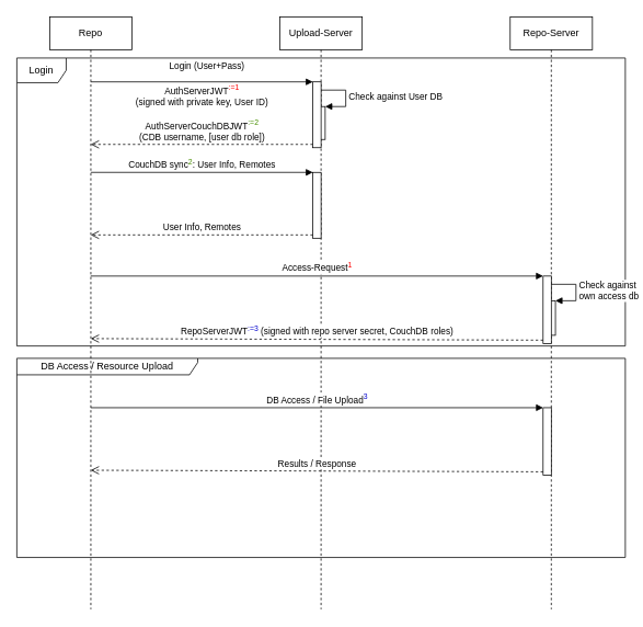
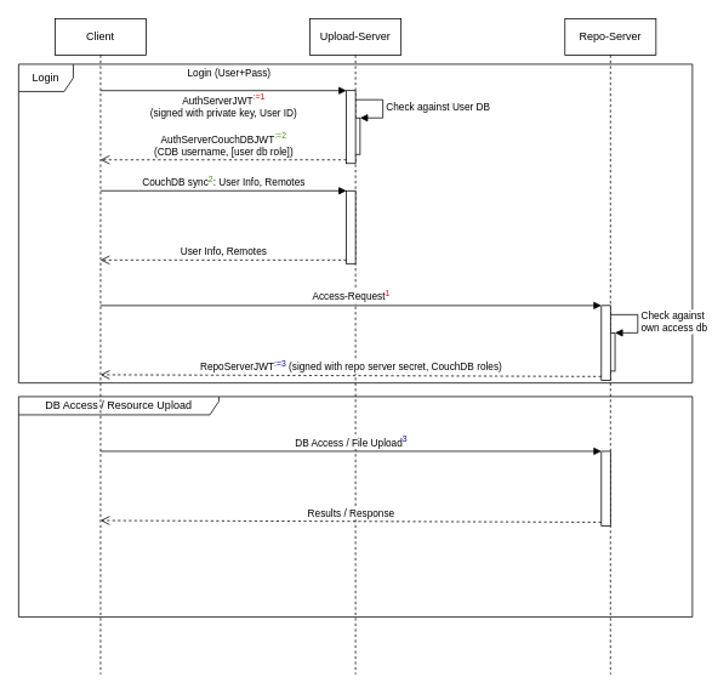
  <mxCell id="0" />
  <mxCell id="1" parent="0" />
  <mxCell id="2" value="Login" style="shape=umlFrame;whiteSpace=wrap;html=1;" parent="1" vertex="1"><mxGeometry y="70" width="740" height="350" as="geometry" x="20" /></mxCell>
  <mxCell id="3" value="DB Access / Resource Upload" style="shape=umlFrame;whiteSpace=wrap;html=1;width=220;height=20;" parent="1" vertex="1"><mxGeometry y="435" width="740" height="242" as="geometry" x="20" /></mxCell>
- <mxCell id="4" value="&lt;div&gt;Repo&lt;/div&gt;" style="shape=umlLifeline;perimeter=lifelinePerimeter;whiteSpace=wrap;html=1;container=1;collapsible=0;recursiveResize=0;outlineConnect=0;" parent="1" vertex="1"><mxGeometry x="60" y="20" width="100" height="720" as="geometry" /></mxCell>
+ <mxCell id="4" value="&lt;div&gt;Client&lt;/div&gt;" style="shape=umlLifeline;perimeter=lifelinePerimeter;whiteSpace=wrap;html=1;container=1;collapsible=0;recursiveResize=0;outlineConnect=0;" parent="1" vertex="1"><mxGeometry x="60" y="20" width="100" height="720" as="geometry" /></mxCell>
  <mxCell id="5" value="Upload-Server" style="shape=umlLifeline;perimeter=lifelinePerimeter;whiteSpace=wrap;html=1;container=1;collapsible=0;recursiveResize=0;outlineConnect=0;" parent="1" vertex="1"><mxGeometry x="340" y="20" width="100" height="720" as="geometry" /></mxCell>
  <mxCell id="6" value="" style="html=1;points=[];perimeter=orthogonalPerimeter;" parent="5" vertex="1"><mxGeometry x="45" y="109" width="10" height="40" as="geometry" /></mxCell>
  <mxCell id="7" value="Check against User DB" style="edgeStyle=orthogonalEdgeStyle;html=1;align=left;spacingLeft=2;endArrow=block;rounded=0;entryX=1;entryY=0;" parent="5" target="6" edge="1"><mxGeometry relative="1" as="geometry"><mxPoint x="50" y="89" as="sourcePoint" /><Array as="points"><mxPoint x="80" y="89" /></Array></mxGeometry></mxCell>
  <mxCell id="8" value="" style="html=1;points=[];perimeter=orthogonalPerimeter;" parent="5" vertex="1"><mxGeometry x="40" y="189" width="10" height="80" as="geometry" /></mxCell>
  <mxCell id="9" value="Repo-Server" style="shape=umlLifeline;perimeter=lifelinePerimeter;whiteSpace=wrap;html=1;container=1;collapsible=0;recursiveResize=0;outlineConnect=0;" parent="1" vertex="1"><mxGeometry x="620" y="20" width="100" height="720" as="geometry" /></mxCell>
  <mxCell id="10" value="" style="html=1;points=[];perimeter=orthogonalPerimeter;" parent="9" vertex="1"><mxGeometry x="45" y="345" width="10" height="42" as="geometry" /></mxCell>
  <mxCell id="11" value="" style="html=1;points=[];perimeter=orthogonalPerimeter;" parent="9" vertex="1"><mxGeometry x="40" y="315" width="10" height="82" as="geometry" /></mxCell>
  <mxCell id="12" value="&lt;div&gt;Check against &lt;br&gt;&lt;/div&gt;&lt;div&gt;own access db&lt;/div&gt;" style="edgeStyle=orthogonalEdgeStyle;html=1;align=left;spacingLeft=2;endArrow=block;rounded=0;entryX=1;entryY=0;" parent="9" target="10" edge="1"><mxGeometry relative="1" as="geometry"><mxPoint x="50" y="325" as="sourcePoint" /><Array as="points"><mxPoint x="80" y="325" /></Array></mxGeometry></mxCell>
  <mxCell id="13" value="" style="html=1;points=[];perimeter=orthogonalPerimeter;" parent="9" vertex="1"><mxGeometry x="40" y="475" width="10" height="82" as="geometry" /></mxCell>
  <mxCell id="14" value="" style="html=1;points=[];perimeter=orthogonalPerimeter;" parent="1" vertex="1"><mxGeometry x="380" y="99" width="10" height="80" as="geometry" /></mxCell>
  <mxCell id="15" value="Login (User+Pass)" style="html=1;verticalAlign=bottom;endArrow=block;entryX=0;entryY=0;" parent="1" target="14" edge="1"><mxGeometry x="0.039" y="10" relative="1" as="geometry"><mxPoint x="109.81" y="99" as="sourcePoint" /><mxPoint x="1" as="offset" /></mxGeometry></mxCell>
  <mxCell id="16" value="&lt;div&gt;AuthServerJWT&lt;font color=&quot;#FF0000&quot;&gt;&lt;sup&gt;:=1&lt;/sup&gt;&lt;/font&gt;&lt;/div&gt;&lt;div&gt;(signed with private key, User ID)&lt;/div&gt;&lt;div&gt;&lt;br&gt;&lt;/div&gt;&lt;div&gt;AuthServerCouchDBJWT&lt;font color=&quot;#488F00&quot;&gt;&lt;sup&gt;:=2&lt;/sup&gt;&lt;/font&gt;&lt;br&gt;&lt;/div&gt;&lt;div&gt;(CDB username, [user db role])&lt;br&gt;&lt;/div&gt;" style="html=1;verticalAlign=bottom;endArrow=open;dashed=1;endSize=8;exitX=0;exitY=0.95;" parent="1" source="14" edge="1"><mxGeometry relative="1" as="geometry"><mxPoint x="109.81" y="175" as="targetPoint" /></mxGeometry></mxCell>
  <mxCell id="17" value="Access-Request&lt;font color=&quot;#FF0000&quot;&gt;&lt;sup&gt;1&lt;/sup&gt;&lt;/font&gt;" style="html=1;verticalAlign=bottom;endArrow=block;entryX=0;entryY=0;" parent="1" target="11" edge="1"><mxGeometry relative="1" as="geometry"><mxPoint x="109.81" y="335" as="sourcePoint" /></mxGeometry></mxCell>
  <mxCell id="18" value="&lt;div&gt;RepoServerJWT&lt;font color=&quot;#0000CC&quot;&gt;&lt;sup&gt;:=3&lt;/sup&gt;&lt;/font&gt; (signed with repo server secret, CouchDB roles)&lt;/div&gt;" style="html=1;verticalAlign=bottom;endArrow=open;dashed=1;endSize=8;exitX=0;exitY=0.95;" parent="1" source="11" edge="1"><mxGeometry relative="1" as="geometry"><mxPoint x="109.81" y="411" as="targetPoint" /></mxGeometry></mxCell>
  <mxCell id="19" value="DB Access / File Upload&lt;font color=&quot;#0000CC&quot;&gt;&lt;sup&gt;3&lt;/sup&gt;&lt;/font&gt;" style="html=1;verticalAlign=bottom;endArrow=block;entryX=0;entryY=0;" parent="1" target="13" edge="1"><mxGeometry relative="1" as="geometry"><mxPoint x="109.81" y="495" as="sourcePoint" /></mxGeometry></mxCell>
  <mxCell id="20" value="Results / Response" style="html=1;verticalAlign=bottom;endArrow=open;dashed=1;endSize=8;exitX=0;exitY=0.95;" parent="1" source="13" edge="1"><mxGeometry relative="1" as="geometry"><mxPoint x="109.81" y="571" as="targetPoint" /></mxGeometry></mxCell>
  <mxCell id="21" value="CouchDB sync&lt;font color=&quot;#488F00&quot;&gt;&lt;sup&gt;2&lt;/sup&gt;&lt;/font&gt;: User Info, Remotes" style="html=1;verticalAlign=bottom;endArrow=block;entryX=0;entryY=0;" parent="1" target="8" edge="1"><mxGeometry relative="1" as="geometry"><mxPoint x="109.81" y="209" as="sourcePoint" /></mxGeometry></mxCell>
  <mxCell id="22" value="User Info, Remotes" style="html=1;verticalAlign=bottom;endArrow=open;dashed=1;endSize=8;exitX=0;exitY=0.95;" parent="1" source="8" edge="1"><mxGeometry relative="1" as="geometry"><mxPoint x="109.81" y="285" as="targetPoint" /></mxGeometry></mxCell>
